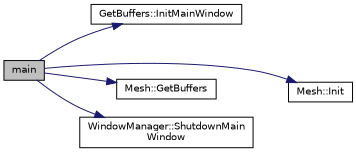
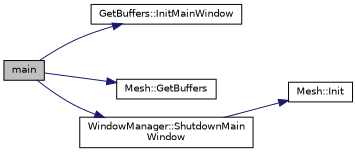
  digraph {
    rankdir=LR
    node [color=black fillcolor=white fontname=Helvetica fontsize=10 shape=record style=filled]
    edge [color=midnightblue fontname=Helvetica fontsize=10 labelfontname=Helvetica labelfontsize=10 style=solid]
    n1 [fillcolor=grey75 fontcolor=black height=0.2 label=main width=0.4]
    n2 [height=0.2 label="GetBuffers::InitMainWindow" width=0.4]
    n3 [height=0.2 label="Mesh::Init" width=0.4]
    n4 [height=0.2 label="Mesh::GetBuffers" width=0.4]
    n5 [height=0.2 label="WindowManager::ShutdownMain\lWindow" width=0.4]
    n1 -> n2
-   n1 -> n3
+   n5 -> n3
    n1 -> n4
    n1 -> n5
  }
